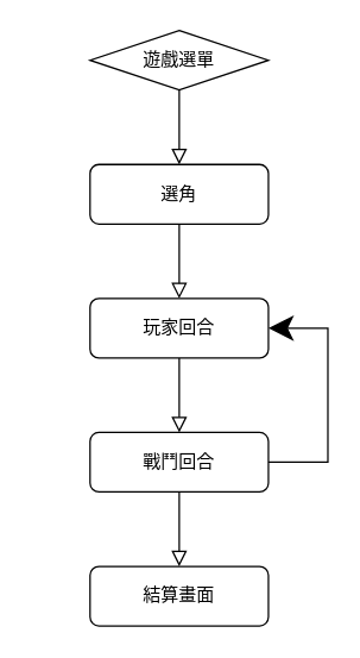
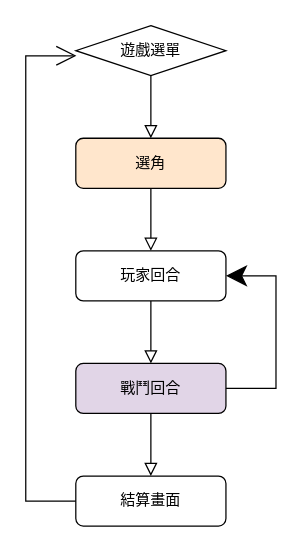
  <mxCell id="0" />
  <mxCell id="1" parent="0" />
  <mxCell id="2" value="遊戲選單" style="rhombus;whiteSpace=wrap;html=1;fontSize=12;glass=0;strokeWidth=1;shadow=0;" vertex="1" parent="1"><mxGeometry x="60" y="20" width="120" height="40" as="geometry" /></mxCell>
  <mxCell id="3" value="" style="rounded=0;html=1;jettySize=auto;orthogonalLoop=1;fontSize=11;endArrow=block;endFill=0;endSize=8;strokeWidth=1;shadow=0;labelBackgroundColor=none;edgeStyle=orthogonalEdgeStyle;" edge="1" source="2" parent="1"><mxGeometry relative="1" as="geometry"><mxPoint x="120" y="110" as="targetPoint" /></mxGeometry></mxCell>
- <mxCell id="4" value="選角" style="rounded=1;whiteSpace=wrap;html=1;fontSize=12;glass=0;strokeWidth=1;shadow=0;" vertex="1" parent="1"><mxGeometry x="60" y="110" width="120" height="40" as="geometry" /></mxCell>
+ <mxCell id="4" value="選角" style="rounded=1;whiteSpace=wrap;html=1;fontSize=12;glass=0;strokeWidth=1;shadow=0;fillColor=#ffe6cc;" vertex="1" parent="1"><mxGeometry x="60" y="110" width="120" height="40" as="geometry" /></mxCell>
  <mxCell id="5" value="" style="rounded=0;html=1;jettySize=auto;orthogonalLoop=1;fontSize=11;endArrow=block;endFill=0;endSize=8;strokeWidth=1;shadow=0;labelBackgroundColor=none;edgeStyle=orthogonalEdgeStyle;" edge="1" source="4" parent="1"><mxGeometry relative="1" as="geometry"><mxPoint x="120" y="200" as="targetPoint" /></mxGeometry></mxCell>
  <mxCell id="6" value="玩家回合" style="rounded=1;whiteSpace=wrap;html=1;fontSize=12;glass=0;strokeWidth=1;shadow=0;" vertex="1" parent="1"><mxGeometry x="60" y="200" width="120" height="40" as="geometry" /></mxCell>
  <mxCell id="7" value="" style="rounded=0;html=1;jettySize=auto;orthogonalLoop=1;fontSize=11;endArrow=block;endFill=0;endSize=8;strokeWidth=1;shadow=0;labelBackgroundColor=none;edgeStyle=orthogonalEdgeStyle;" edge="1" source="6" parent="1"><mxGeometry relative="1" as="geometry"><mxPoint x="120" y="290" as="targetPoint" /></mxGeometry></mxCell>
  <mxCell id="8" value="" style="rounded=0;html=1;jettySize=auto;orthogonalLoop=1;fontSize=11;endArrow=block;endFill=0;endSize=8;strokeWidth=1;shadow=0;labelBackgroundColor=none;edgeStyle=orthogonalEdgeStyle;" edge="1" source="9" parent="1"><mxGeometry relative="1" as="geometry"><mxPoint x="120" y="380" as="targetPoint" /></mxGeometry></mxCell>
- <mxCell id="9" value="戰鬥回合" style="rounded=1;whiteSpace=wrap;html=1;fontSize=12;glass=0;strokeWidth=1;shadow=0;" vertex="1" parent="1"><mxGeometry x="60" y="290" width="120" height="40" as="geometry" /></mxCell>
+ <mxCell id="9" value="戰鬥回合" style="rounded=1;whiteSpace=wrap;html=1;fontSize=12;glass=0;strokeWidth=1;shadow=0;fillColor=#e1d5e7;" vertex="1" parent="1"><mxGeometry x="60" y="290" width="120" height="40" as="geometry" /></mxCell>
  <mxCell id="10" value="結算畫面" style="rounded=1;whiteSpace=wrap;html=1;fontSize=12;glass=0;strokeWidth=1;shadow=0;" vertex="1" parent="1"><mxGeometry x="60" y="380" width="120" height="40" as="geometry" /></mxCell>
  <mxCell id="11" value="" style="edgeStyle=orthogonalEdgeStyle;orthogonalLoop=1;jettySize=auto;html=1;rounded=0;endArrow=classic;startSize=14;endSize=14;sourcePerimeterSpacing=8;targetPerimeterSpacing=8;exitX=1;exitY=0.5;exitDx=0;exitDy=0;entryX=1;entryY=0.5;entryDx=0;entryDy=0;" edge="1" parent="1" source="9" target="6"><mxGeometry width="140" relative="1" as="geometry"><mxPoint x="40" y="260" as="sourcePoint" /><mxPoint x="180" y="260" as="targetPoint" /><Array as="points"><mxPoint x="220" y="310" /><mxPoint x="220" y="220" /></Array></mxGeometry></mxCell>
+ <mxCell id="12" value="" style="edgeStyle=orthogonalEdgeStyle;orthogonalLoop=1;jettySize=auto;html=1;rounded=0;endArrow=open;startSize=14;endSize=14;sourcePerimeterSpacing=8;targetPerimeterSpacing=8;exitX=0;exitY=0.5;exitDx=0;exitDy=0;entryX=0.004;entryY=0.602;entryDx=0;entryDy=0;entryPerimeter=0;" edge="1" parent="1" source="10" target="2"><mxGeometry width="140" relative="1" as="geometry"><mxPoint x="40" y="310" as="sourcePoint" /><mxPoint x="180" y="310" as="targetPoint" /><Array as="points"><mxPoint x="20" y="400" /><mxPoint x="20" y="44" /></Array></mxGeometry></mxCell>
